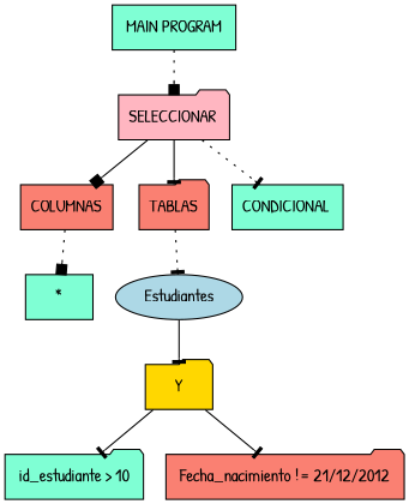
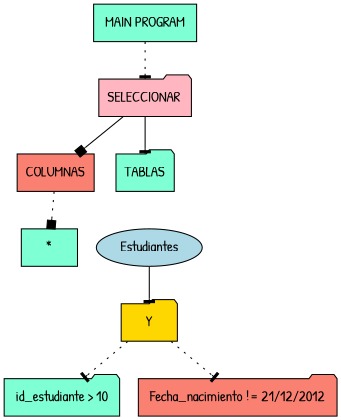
  digraph {
    fontname="Patrick Hand"
    node [fillcolor=aquamarine fontname="Patrick Hand" shape=folder style=filled]
    edge [arrowhead=tee fontname="Patrick Hand" style=dotted]
    n1 [label=" MAIN PROGRAM " shape=box]
    n2 [fillcolor=lightpink label="SELECCIONAR "]
    n3 [fillcolor=salmon label=COLUMNAS shape=box]
-   n4 [fillcolor=salmon label=TABLAS]
-   n5 [label="CONDICIONAL " shape=box]
+   n4 [label=TABLAS]
    n6 [label="*" shape=box]
    n7 [fillcolor=lightblue label=" Estudiantes " shape=ellipse]
    n8 [fillcolor=gold label=" Y "]
    n9 [label=" id_estudiante > 10 "]
    n10 [fillcolor=salmon label=" Fecha_nacimiento != 21/12/2012 "]
-   n1 -> n2 [arrowhead=box]
+   n1 -> n2
    n2 -> n3 [arrowhead=box style=solid]
    n2 -> n4 [style=solid]
-   n2 -> n5
    n3 -> n6 [arrowhead=box]
-   n4 -> n7
    n7 -> n8 [style=solid]
-   n8 -> n9 [style=solid]
-   n8 -> n10 [style=solid]
+   n8 -> n9
+   n8 -> n10
  }
